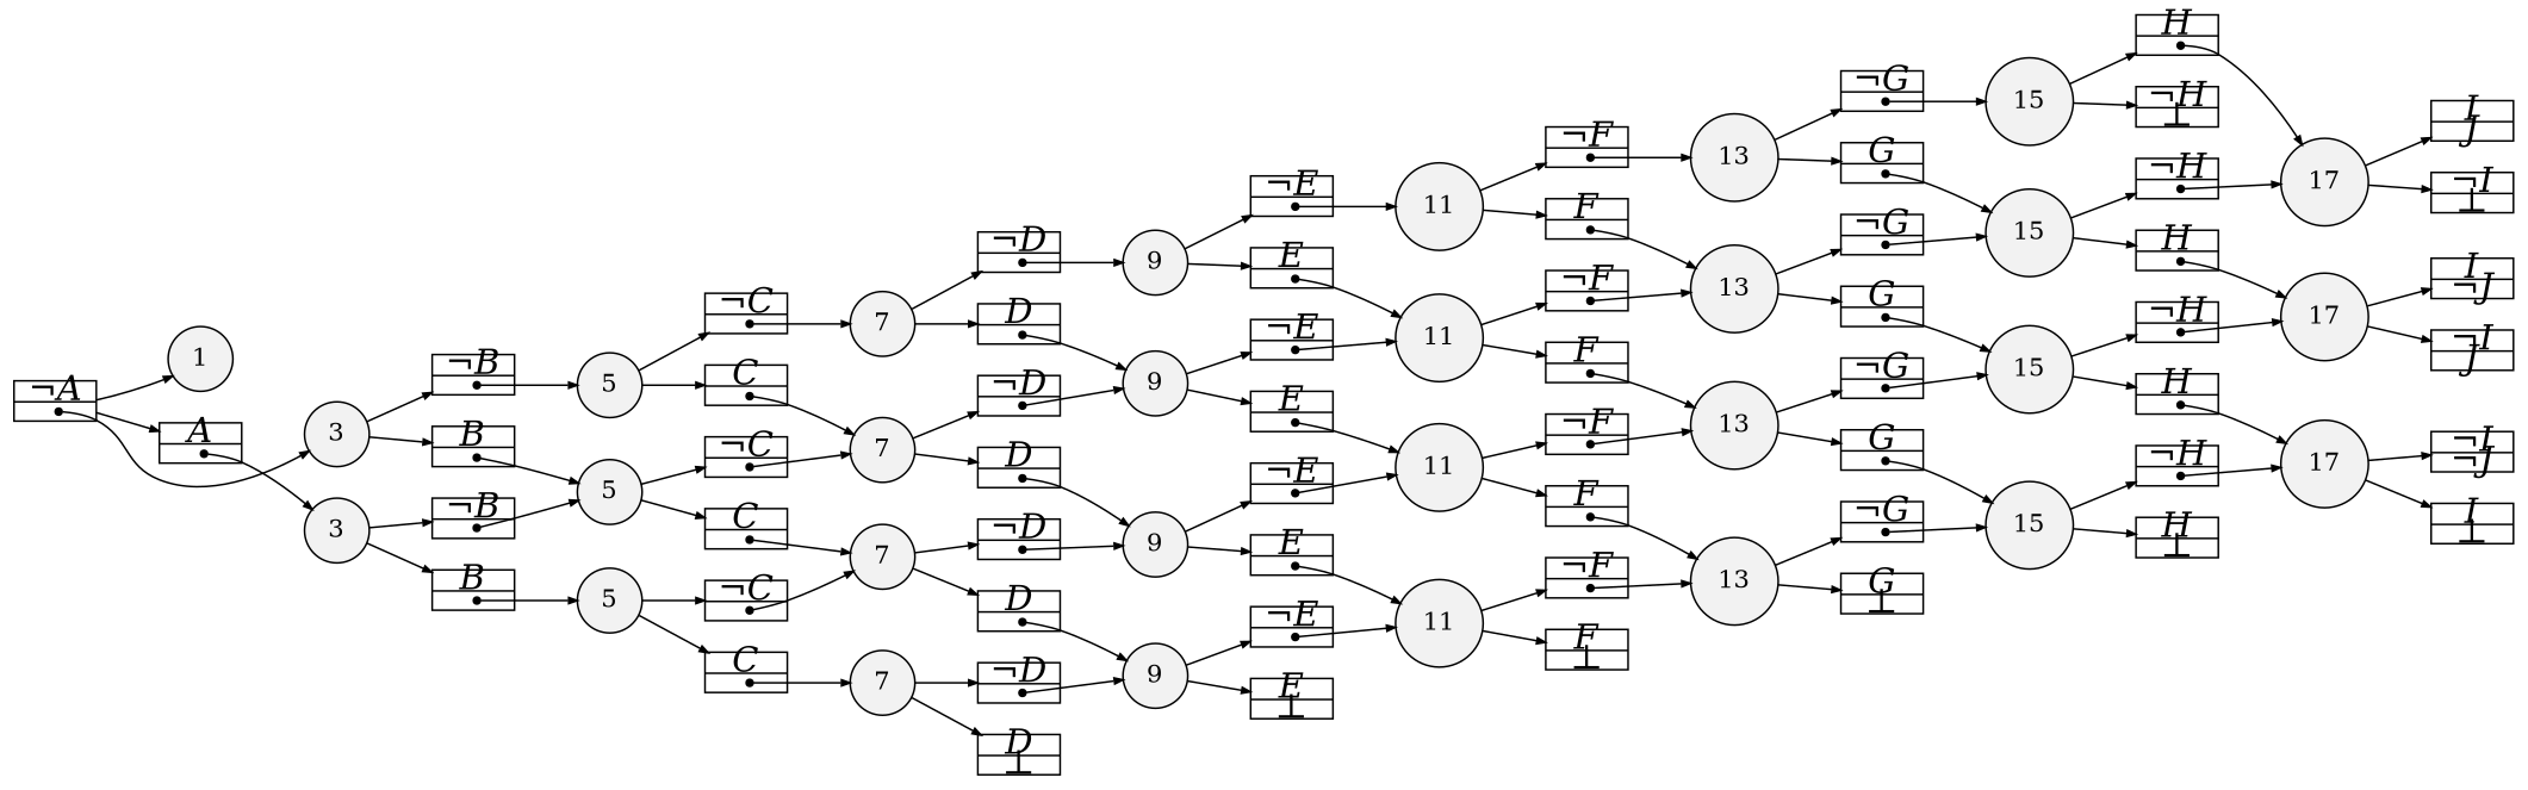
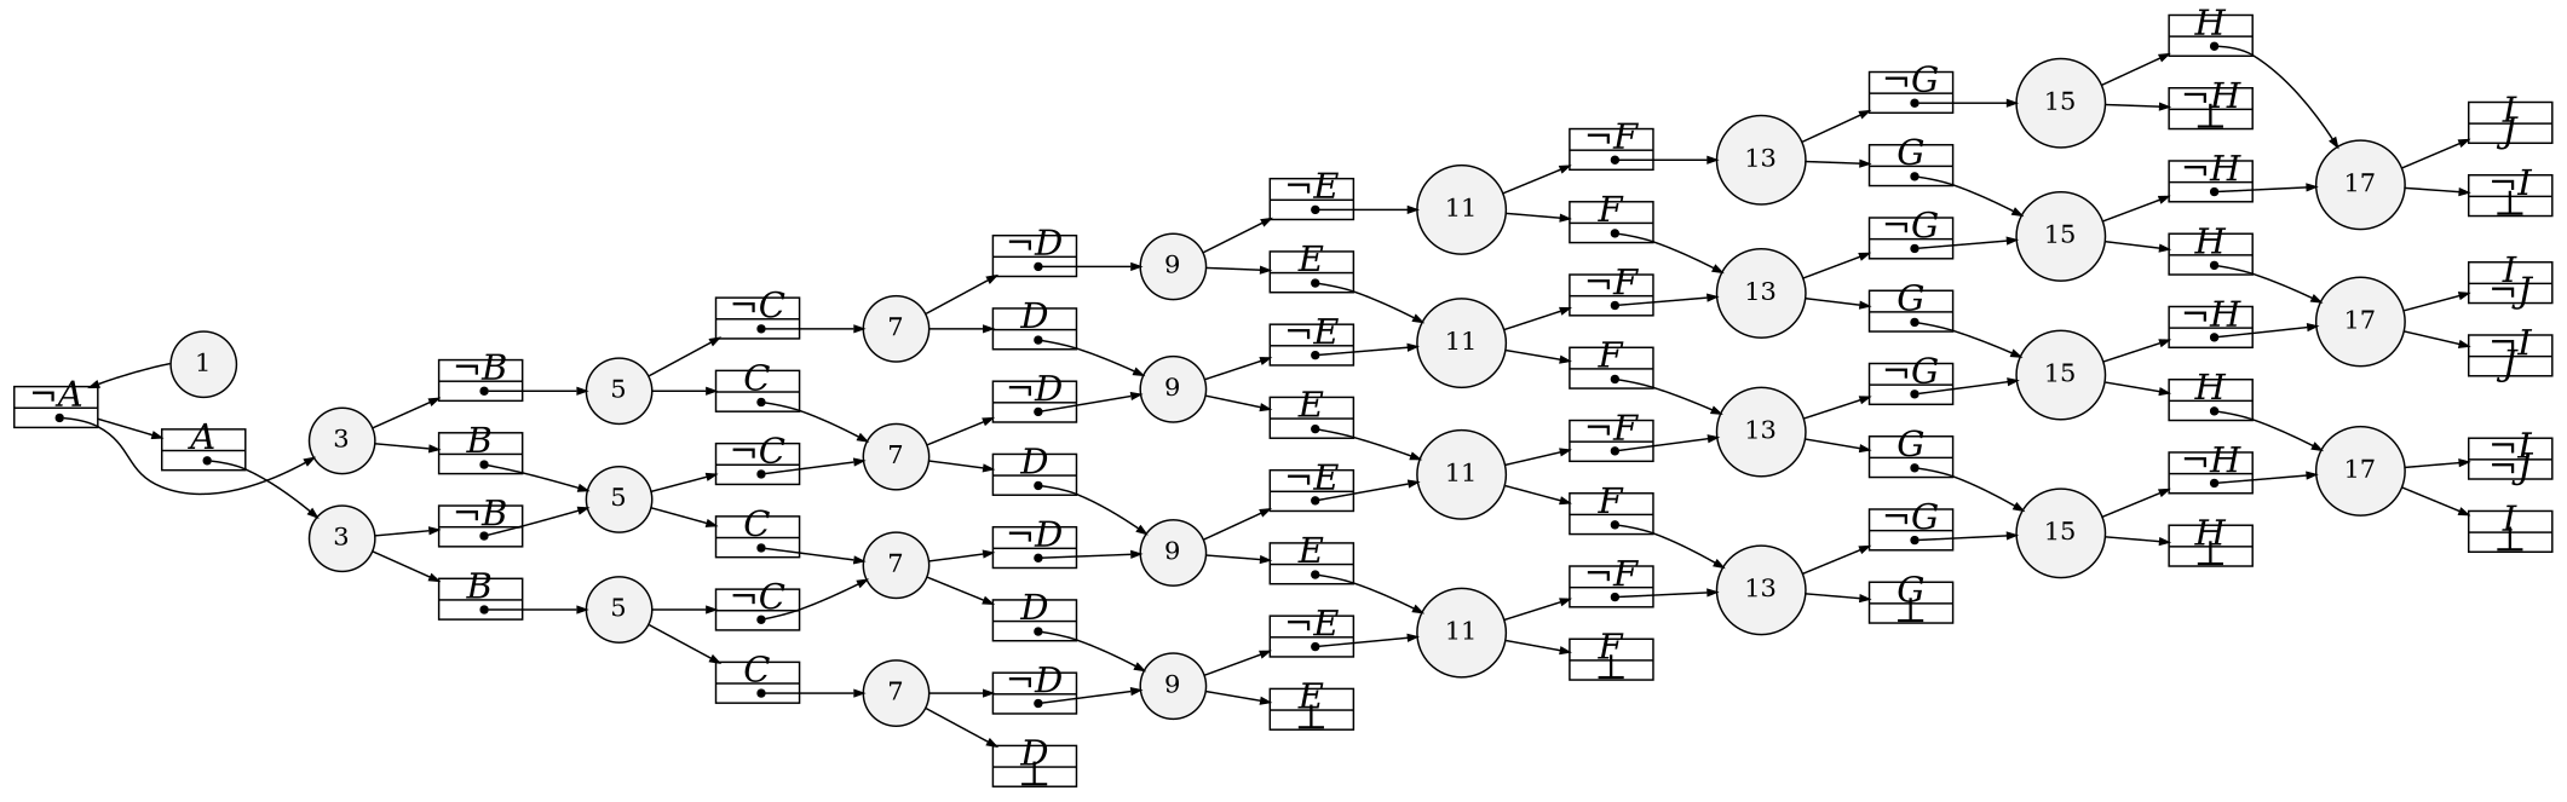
  digraph {
    rankdir=LR
    node [fillcolor=white shape=record style=filled fixedsize=true fontname="Times-Italic" fontsize=20]
    edge [arrowsize=.50]
    n1 [fillcolor=gray95 height=.25 label=17 shape=circle width=.25 fixedsize="" fontname="" fontsize=""]
    n2 [fillcolor=gray95 height=.25 label=17 shape=circle width=.25 fixedsize="" fontname="" fontsize=""]
    n3 [fillcolor=gray95 height=.25 label=17 shape=circle width=.25 fixedsize="" fontname="" fontsize=""]
    n4 [fillcolor=gray95 height=.25 label=15 shape=circle width=.25 fixedsize="" fontname="" fontsize=""]
    n5 [fillcolor=gray95 height=.25 label=15 shape=circle width=.25 fixedsize="" fontname="" fontsize=""]
    n6 [fillcolor=gray95 height=.25 label=15 shape=circle width=.25 fixedsize="" fontname="" fontsize=""]
    n7 [fillcolor=gray95 height=.25 label=15 shape=circle width=.25 fixedsize="" fontname="" fontsize=""]
    n8 [fillcolor=gray95 height=.25 label=13 shape=circle width=.25 fixedsize="" fontname="" fontsize=""]
    n9 [fillcolor=gray95 height=.25 label=13 shape=circle width=.25 fixedsize="" fontname="" fontsize=""]
    n10 [fillcolor=gray95 height=.25 label=13 shape=circle width=.25 fixedsize="" fontname="" fontsize=""]
    n11 [fillcolor=gray95 height=.25 label=13 shape=circle width=.25 fixedsize="" fontname="" fontsize=""]
    n12 [fillcolor=gray95 height=.25 label=11 shape=circle width=.25 fixedsize="" fontname="" fontsize=""]
    n13 [fillcolor=gray95 height=.25 label=11 shape=circle width=.25 fixedsize="" fontname="" fontsize=""]
    n14 [fillcolor=gray95 height=.25 label=11 shape=circle width=.25 fixedsize="" fontname="" fontsize=""]
    n15 [fillcolor=gray95 height=.25 label=11 shape=circle width=.25 fixedsize="" fontname="" fontsize=""]
    n16 [fillcolor=gray95 height=.25 label=9 shape=circle width=.25 fixedsize="" fontname="" fontsize=""]
    n17 [fillcolor=gray95 height=.25 label=9 shape=circle width=.25 fixedsize="" fontname="" fontsize=""]
    n18 [fillcolor=gray95 height=.25 label=9 shape=circle width=.25 fixedsize="" fontname="" fontsize=""]
    n19 [fillcolor=gray95 height=.25 label=9 shape=circle width=.25 fixedsize="" fontname="" fontsize=""]
    n20 [fillcolor=gray95 height=.25 label=7 shape=circle width=.25 fixedsize="" fontname="" fontsize=""]
    n21 [fillcolor=gray95 height=.25 label=7 shape=circle width=.25 fixedsize="" fontname="" fontsize=""]
    n22 [fillcolor=gray95 height=.25 label=7 shape=circle width=.25 fixedsize="" fontname="" fontsize=""]
    n23 [fillcolor=gray95 height=.25 label=7 shape=circle width=.25 fixedsize="" fontname="" fontsize=""]
    n24 [fillcolor=gray95 height=.25 label=5 shape=circle width=.25 fixedsize="" fontname="" fontsize=""]
    n25 [fillcolor=gray95 height=.25 label=5 shape=circle width=.25 fixedsize="" fontname="" fontsize=""]
    n26 [fillcolor=gray95 height=.25 label=5 shape=circle width=.25 fixedsize="" fontname="" fontsize=""]
    n27 [fillcolor=gray95 height=.25 label=3 shape=circle width=.25 fixedsize="" fontname="" fontsize=""]
    n28 [fillcolor=gray95 height=.25 label=3 shape=circle width=.25 fixedsize="" fontname="" fontsize=""]
    n29 [fillcolor=gray95 height=.25 label=1 shape=circle width=.25 fixedsize="" fontname="" fontsize=""]
    n30 [height=.30 label="<L>I|<R>&not;J" width=.65]
    n31 [height=.30 label="<L>&not;I|<R>J" width=.65]
    n32 [height=.30 label="<L>&not;I|<R>&not;J" width=.65]
    n33 [height=.30 label="<L>I|<R>&#8869;" width=.65]
    n34 [height=.30 label="<L>I|<R>J" width=.65]
    n35 [height=.30 label="<L>&not;I|<R>&#8869;" width=.65]
    n36 [height=.30 label="<L>&not;H|<R>" width=.65]
    n37 [height=.30 label="<L>H|<R>&#8869;" width=.65]
    n38 [height=.30 label="<L>H|<R>" width=.65]
    n39 [height=.30 label="<L>&not;H|<R>&#8869;" width=.65]
    n40 [height=.30 label="<L>&not;H|<R>" width=.65]
    n41 [height=.30 label="<L>H|<R>" width=.65]
    n42 [height=.30 label="<L>&not;H|<R>" width=.65]
    n43 [height=.30 label="<L>H|<R>" width=.65]
    n44 [height=.30 label="<L>&not;G|<R>" width=.65]
    n45 [height=.30 label="<L>G|<R>" width=.65]
    n46 [height=.30 label="<L>&not;G|<R>" width=.65]
    n47 [height=.30 label="<L>G|<R>" width=.65]
    n48 [height=.30 label="<L>&not;G|<R>" width=.65]
    n49 [height=.30 label="<L>G|<R>" width=.65]
    n50 [height=.30 label="<L>&not;G|<R>" width=.65]
    n51 [height=.30 label="<L>G|<R>&#8869;" width=.65]
    n52 [height=.30 label="<L>&not;F|<R>" width=.65]
    n53 [height=.30 label="<L>F|<R>" width=.65]
    n54 [height=.30 label="<L>&not;F|<R>" width=.65]
    n55 [height=.30 label="<L>F|<R>" width=.65]
    n56 [height=.30 label="<L>&not;F|<R>" width=.65]
    n57 [height=.30 label="<L>F|<R>" width=.65]
    n58 [height=.30 label="<L>&not;F|<R>" width=.65]
    n59 [height=.30 label="<L>F|<R>&#8869;" width=.65]
    n60 [height=.30 label="<L>&not;E|<R>" width=.65]
    n61 [height=.30 label="<L>E|<R>" width=.65]
    n62 [height=.30 label="<L>&not;E|<R>" width=.65]
    n63 [height=.30 label="<L>E|<R>" width=.65]
    n64 [height=.30 label="<L>&not;E|<R>" width=.65]
    n65 [height=.30 label="<L>E|<R>&#8869;" width=.65]
    n66 [height=.30 label="<L>&not;E|<R>" width=.65]
    n67 [height=.30 label="<L>E|<R>" width=.65]
    n68 [height=.30 label="<L>&not;D|<R>" width=.65]
    n69 [height=.30 label="<L>D|<R>&#8869;" width=.65]
    n70 [height=.30 label="<L>&not;D|<R>" width=.65]
    n71 [height=.30 label="<L>D|<R>" width=.65]
    n72 [height=.30 label="<L>&not;D|<R>" width=.65]
    n73 [height=.30 label="<L>D|<R>" width=.65]
    n74 [height=.30 label="<L>&not;D|<R>" width=.65]
    n75 [height=.30 label="<L>D|<R>" width=.65]
    n76 [height=.30 label="<L>&not;C|<R>" width=.65]
    n77 [height=.30 label="<L>C|<R>" width=.65]
    n78 [height=.30 label="<L>&not;C|<R>" width=.65]
    n79 [height=.30 label="<L>C|<R>" width=.65]
    n80 [height=.30 label="<L>&not;C|<R>" width=.65]
    n81 [height=.30 label="<L>C|<R>" width=.65]
    n82 [height=.30 label="<L>&not;B|<R>" width=.65]
    n83 [height=.30 label="<L>B|<R>" width=.65]
    n84 [height=.30 label="<L>&not;B|<R>" width=.65]
    n85 [height=.30 label="<L>B|<R>" width=.65]
    n86 [height=.30 label="<L>&not;A|<R>" width=.65]
    n87 [height=.30 label="<L>A|<R>" width=.65]
    subgraph sub_1 {
      rank=same
      n1
      n2
      n3
    }
    subgraph sub_2 {
      rank=same
      n4
      n5
      n6
      n7
    }
    subgraph sub_3 {
      rank=same
      n8
      n9
      n10
      n11
    }
    subgraph sub_4 {
      rank=same
      n12
      n13
      n14
      n15
    }
    subgraph sub_5 {
      rank=same
      n16
      n17
      n18
      n19
    }
    subgraph sub_6 {
      rank=same
      n20
      n21
      n22
      n23
    }
    subgraph sub_7 {
      rank=same
      n24
      n25
      n26
    }
    subgraph sub_8 {
      rank=same
      n27
      n28
    }
    subgraph sub_9 {
      rank=same
      n29
    }
    n1 -> n30
    n1 -> n31
    n2 -> n32
    n2 -> n33
    n3 -> n34
    n3 -> n35
    n4 -> n36
    n4 -> n37
    n5 -> n38
    n5 -> n39
    n6 -> n40
    n6 -> n41
    n7 -> n42
    n7 -> n43
    n8 -> n44
    n8 -> n45
    n9 -> n46
    n9 -> n47
    n10 -> n48
    n10 -> n49
    n11 -> n50
    n11 -> n51
    n12 -> n52
    n12 -> n53
    n13 -> n54
    n13 -> n55
    n14 -> n56
    n14 -> n57
    n15 -> n58
    n15 -> n59
    n16 -> n60
    n16 -> n61
    n17 -> n62
    n17 -> n63
    n18 -> n64
    n18 -> n65
    n19 -> n66
    n19 -> n67
    n20 -> n68
    n20 -> n69
    n21 -> n70
    n21 -> n71
    n22 -> n72
    n22 -> n73
    n23 -> n74
    n23 -> n75
    n24 -> n76
    n24 -> n77
    n25 -> n78
    n25 -> n79
    n26 -> n80
    n26 -> n81
    n27 -> n82
    n27 -> n83
    n28 -> n84
    n28 -> n85
-   n86 -> n29
+   n29 -> n86
    n36 -> n2 [arrowtail=dot dir=both tailclip=false tailport="R:c"]
    n38 -> n3 [arrowtail=dot dir=both tailclip=false tailport="R:c"]
    n40 -> n3 [arrowtail=dot dir=both tailclip=false tailport="R:c"]
    n41 -> n1 [arrowtail=dot dir=both tailclip=false tailport="R:c"]
    n42 -> n1 [arrowtail=dot dir=both tailclip=false tailport="R:c"]
    n43 -> n2 [arrowtail=dot dir=both tailclip=false tailport="R:c"]
    n44 -> n6 [arrowtail=dot dir=both tailclip=false tailport="R:c"]
    n45 -> n7 [arrowtail=dot dir=both tailclip=false tailport="R:c"]
    n46 -> n5 [arrowtail=dot dir=both tailclip=false tailport="R:c"]
    n47 -> n6 [arrowtail=dot dir=both tailclip=false tailport="R:c"]
    n48 -> n7 [arrowtail=dot dir=both tailclip=false tailport="R:c"]
    n49 -> n4 [arrowtail=dot dir=both tailclip=false tailport="R:c"]
    n50 -> n4 [arrowtail=dot dir=both tailclip=false tailport="R:c"]
    n52 -> n8 [arrowtail=dot dir=both tailclip=false tailport="R:c"]
    n53 -> n10 [arrowtail=dot dir=both tailclip=false tailport="R:c"]
    n54 -> n9 [arrowtail=dot dir=both tailclip=false tailport="R:c"]
    n55 -> n8 [arrowtail=dot dir=both tailclip=false tailport="R:c"]
    n56 -> n10 [arrowtail=dot dir=both tailclip=false tailport="R:c"]
    n57 -> n11 [arrowtail=dot dir=both tailclip=false tailport="R:c"]
    n58 -> n11 [arrowtail=dot dir=both tailclip=false tailport="R:c"]
    n60 -> n13 [arrowtail=dot dir=both tailclip=false tailport="R:c"]
    n61 -> n12 [arrowtail=dot dir=both tailclip=false tailport="R:c"]
    n62 -> n14 [arrowtail=dot dir=both tailclip=false tailport="R:c"]
    n63 -> n15 [arrowtail=dot dir=both tailclip=false tailport="R:c"]
    n64 -> n15 [arrowtail=dot dir=both tailclip=false tailport="R:c"]
    n66 -> n12 [arrowtail=dot dir=both tailclip=false tailport="R:c"]
    n67 -> n14 [arrowtail=dot dir=both tailclip=false tailport="R:c"]
    n68 -> n18 [arrowtail=dot dir=both tailclip=false tailport="R:c"]
    n70 -> n16 [arrowtail=dot dir=both tailclip=false tailport="R:c"]
    n71 -> n19 [arrowtail=dot dir=both tailclip=false tailport="R:c"]
    n72 -> n19 [arrowtail=dot dir=both tailclip=false tailport="R:c"]
    n73 -> n17 [arrowtail=dot dir=both tailclip=false tailport="R:c"]
    n74 -> n17 [arrowtail=dot dir=both tailclip=false tailport="R:c"]
    n75 -> n18 [arrowtail=dot dir=both tailclip=false tailport="R:c"]
    n76 -> n21 [arrowtail=dot dir=both tailclip=false tailport="R:c"]
    n77 -> n22 [arrowtail=dot dir=both tailclip=false tailport="R:c"]
    n78 -> n23 [arrowtail=dot dir=both tailclip=false tailport="R:c"]
    n79 -> n20 [arrowtail=dot dir=both tailclip=false tailport="R:c"]
    n80 -> n22 [arrowtail=dot dir=both tailclip=false tailport="R:c"]
    n81 -> n23 [arrowtail=dot dir=both tailclip=false tailport="R:c"]
    n82 -> n24 [arrowtail=dot dir=both tailclip=false tailport="R:c"]
    n83 -> n26 [arrowtail=dot dir=both tailclip=false tailport="R:c"]
    n84 -> n26 [arrowtail=dot dir=both tailclip=false tailport="R:c"]
    n85 -> n25 [arrowtail=dot dir=both tailclip=false tailport="R:c"]
    n86 -> n27 [arrowtail=dot dir=both tailclip=false tailport="R:c"]
    n86 -> n87
    n87 -> n28 [arrowtail=dot dir=both tailclip=false tailport="R:c"]
  }
